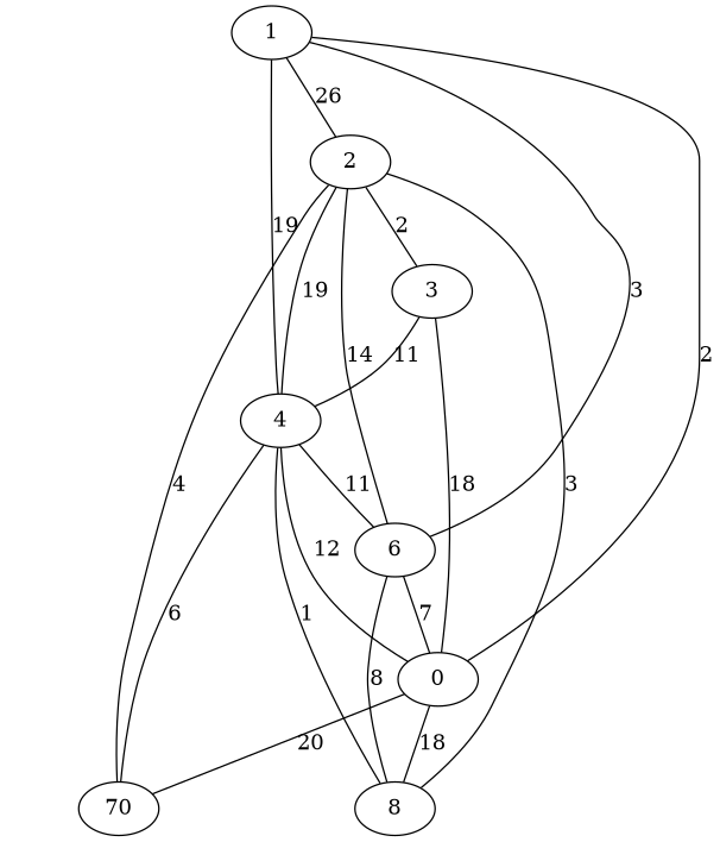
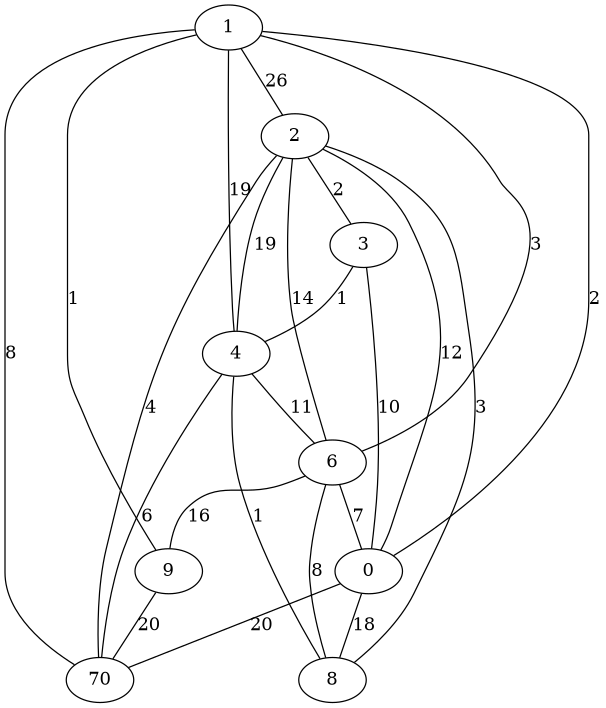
  graph {
    n1 [label=70]
    1
    6
    n4 [label=0]
    4
+   9
    2
    8
    3
+   1 -- n1 [label=8]
    1 -- 6 [label=3]
    1 -- n4 [label=2]
    1 -- 4 [label=19]
+   1 -- 9 [label=1]
    1 -- 2 [label=26]
    6 -- n4 [label=7]
+   6 -- 9 [label=16]
    6 -- 8 [label=8]
    n4 -- n1 [label=20]
    n4 -- 8 [label=18]
    4 -- n1 [label=6]
    4 -- 6 [label=11]
-   4 -- n4 [label=12]
+   2 -- n4 [label=12]
    4 -- 8 [label=1]
+   9 -- n1 [label=20]
    2 -- n1 [label=4]
    2 -- 6 [label=14]
    2 -- 4 [label=19]
    2 -- 8 [label=3]
    2 -- 3 [label=2]
-   3 -- n4 [label=18]
-   3 -- 4 [label=11]
+   3 -- n4 [label=10]
+   3 -- 4 [label=1]
  }
